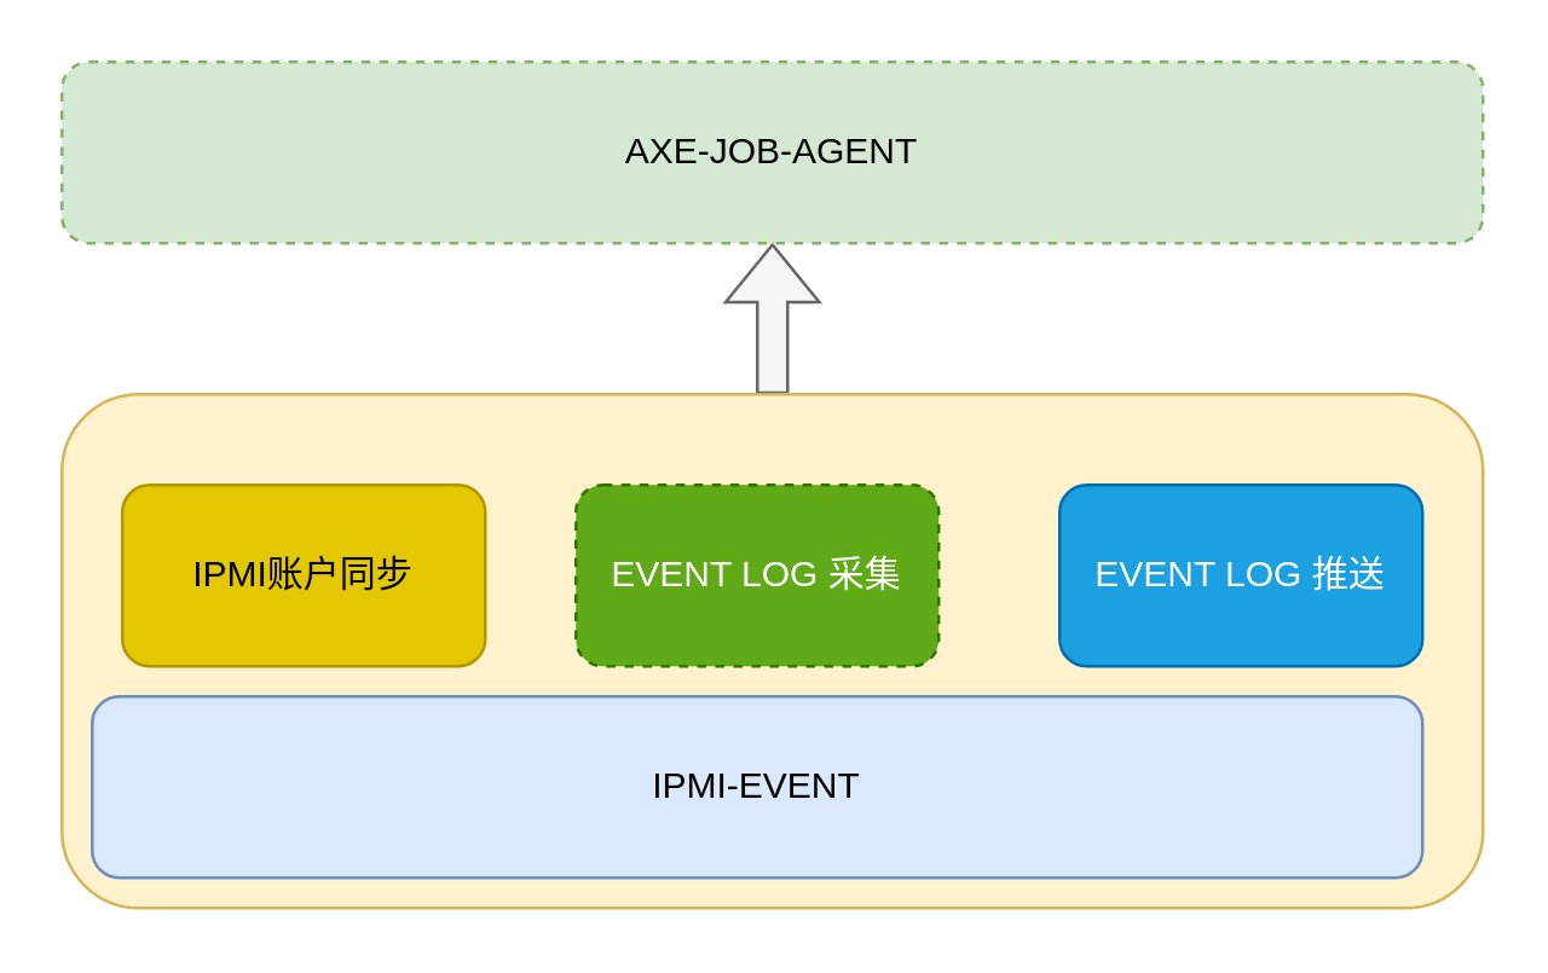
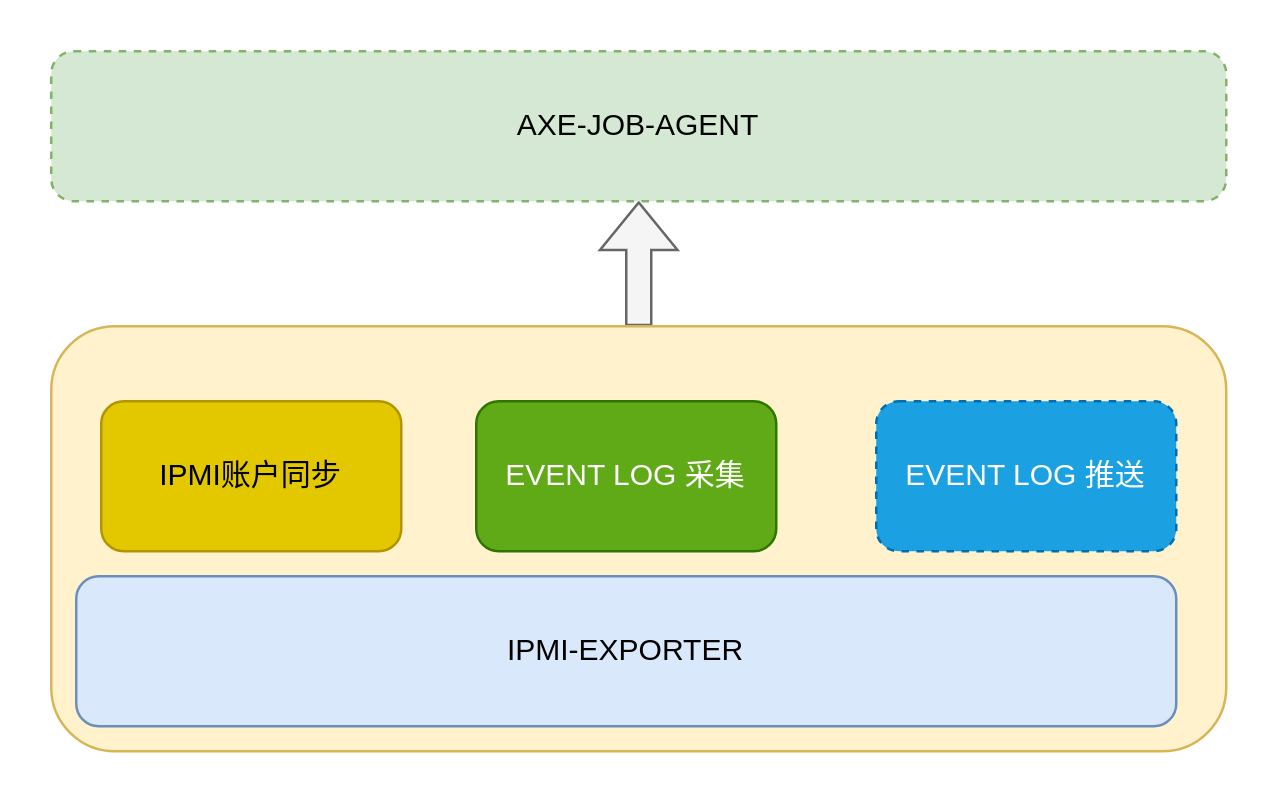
  <mxCell id="0" />
  <mxCell id="1" parent="0" />
  <mxCell id="2" style="edgeStyle=orthogonalEdgeStyle;rounded=0;orthogonalLoop=1;jettySize=auto;html=1;exitX=0.5;exitY=0;exitDx=0;exitDy=0;entryX=0.5;entryY=1;entryDx=0;entryDy=0;shape=flexArrow;fillColor=#f5f5f5;strokeColor=#666666;" edge="1" parent="1" source="3" target="8"><mxGeometry relative="1" as="geometry" /></mxCell>
  <mxCell id="3" value="" style="rounded=1;whiteSpace=wrap;html=1;fillColor=#fff2cc;strokeColor=#d6b656;" vertex="1" parent="1"><mxGeometry x="20" y="130" width="470" height="170" as="geometry" /></mxCell>
- <mxCell id="4" value="IPMI-EVENT" style="rounded=1;whiteSpace=wrap;html=1;fillColor=#dae8fc;strokeColor=#6c8ebf;" vertex="1" parent="1"><mxGeometry x="30" y="230" width="440" height="60" as="geometry" /></mxCell>
+ <mxCell id="4" value="IPMI-EXPORTER" style="rounded=1;whiteSpace=wrap;html=1;fillColor=#dae8fc;strokeColor=#6c8ebf;" vertex="1" parent="1"><mxGeometry x="30" y="230" width="440" height="60" as="geometry" /></mxCell>
  <mxCell id="5" value="IPMI账户同步" style="rounded=1;whiteSpace=wrap;html=1;fillColor=#e3c800;fontColor=#000000;strokeColor=#B09500;" vertex="1" parent="1"><mxGeometry x="40" y="160" width="120" height="60" as="geometry" /></mxCell>
- <mxCell id="6" value="EVENT LOG 采集" style="rounded=1;whiteSpace=wrap;html=1;fillColor=#60a917;fontColor=#ffffff;strokeColor=#2D7600;dashed=1;" vertex="1" parent="1"><mxGeometry x="190" y="160" width="120" height="60" as="geometry" /></mxCell>
- <mxCell id="7" value="EVENT LOG 推送" style="rounded=1;whiteSpace=wrap;html=1;fillColor=#1ba1e2;fontColor=#ffffff;strokeColor=#006EAF;" vertex="1" parent="1"><mxGeometry x="350" y="160" width="120" height="60" as="geometry" /></mxCell>
+ <mxCell id="6" value="EVENT LOG 采集" style="rounded=1;whiteSpace=wrap;html=1;fillColor=#60a917;fontColor=#ffffff;strokeColor=#2D7600;" vertex="1" parent="1"><mxGeometry x="190" y="160" width="120" height="60" as="geometry" /></mxCell>
+ <mxCell id="7" value="EVENT LOG 推送" style="rounded=1;whiteSpace=wrap;html=1;fillColor=#1ba1e2;fontColor=#ffffff;strokeColor=#006EAF;dashed=1;" vertex="1" parent="1"><mxGeometry x="350" y="160" width="120" height="60" as="geometry" /></mxCell>
  <mxCell id="8" value="AXE-JOB-AGENT" style="rounded=1;whiteSpace=wrap;html=1;fillColor=#d5e8d4;strokeColor=#82b366;dashed=1;" vertex="1" parent="1"><mxGeometry x="20" y="20" width="470" height="60" as="geometry" /></mxCell>
